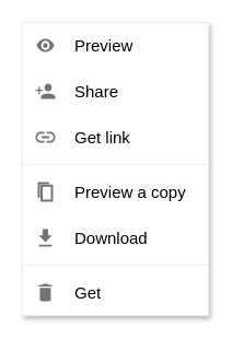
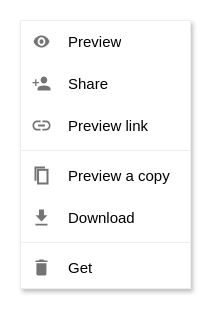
  <mxCell id="0" />
  <mxCell id="1" parent="0" />
  <mxCell id="2" value="" style="swimlane;shape=rect;strokeColor=#EEEEEE;fillColor=#ffffff;fontColor=#000000;fontStyle=0;childLayout=stackLayout;horizontal=1;startSize=0;horizontalStack=0;resizeParent=1;resizeParentMax=0;resizeLast=0;collapsible=0;marginBottom=0;whiteSpace=wrap;html=1;shadow=1;" parent="1" vertex="1"><mxGeometry x="20" y="20" width="170" height="268" as="geometry" /></mxCell>
  <mxCell id="3" value="Preview" style="text;strokeColor=none;align=left;verticalAlign=middle;spacingLeft=46;spacingRight=10;overflow=hidden;points=[[0,0.5],[1,0.5]];portConstraint=eastwest;rotatable=0;whiteSpace=wrap;html=1;shape=mxgraph.bootstrap.topButton;rSize=3;fillColor=none;fontSize=15;fontColor=inherit;" parent="2" vertex="1"><mxGeometry width="170" height="42" as="geometry" /></mxCell>
  <mxCell id="4" value="" style="perimeter=none;dashed=0;shape=mxgraph.gmdl.preview;verticalAlign=middle;align=left;labelPosition=right;fontSize=15;spacing=16;resizeWidth=1;strokeColor=none;fillColor=#747474;html=1;" parent="3" vertex="1"><mxGeometry y="0.5" width="16" height="12" relative="1" as="geometry"><mxPoint x="13" y="-6" as="offset" /></mxGeometry></mxCell>
  <mxCell id="5" value="Share" style="text;strokeColor=none;align=left;verticalAlign=middle;spacingLeft=46;spacingRight=10;overflow=hidden;points=[[0,0.5],[1,0.5]];portConstraint=eastwest;rotatable=0;whiteSpace=wrap;html=1;shape=mxgraph.bootstrap.topButton;rSize=3;fillColor=none;fontSize=15;fontColor=inherit;" parent="2" vertex="1"><mxGeometry y="42" width="170" height="42" as="geometry" /></mxCell>
  <mxCell id="6" value="" style="perimeter=none;dashed=0;shape=mxgraph.gmdl.share3;verticalAlign=middle;align=left;labelPosition=right;fontSize=15;spacing=16;resizeWidth=1;strokeColor=none;fillColor=#747474;html=1;" parent="5" vertex="1"><mxGeometry y="0.5" width="18" height="14" relative="1" as="geometry"><mxPoint x="12" y="-7" as="offset" /></mxGeometry></mxCell>
- <mxCell id="7" value="Get link" style="text;strokeColor=none;align=left;verticalAlign=middle;spacingLeft=46;spacingRight=10;overflow=hidden;points=[[0,0.5],[1,0.5]];portConstraint=eastwest;rotatable=0;whiteSpace=wrap;html=1;shape=mxgraph.bootstrap.topButton;rSize=3;fillColor=none;fontSize=15;fontColor=inherit;" parent="2" vertex="1"><mxGeometry y="84" width="170" height="42" as="geometry" /></mxCell>
+ <mxCell id="7" value="Preview link" style="text;strokeColor=none;align=left;verticalAlign=middle;spacingLeft=46;spacingRight=10;overflow=hidden;points=[[0,0.5],[1,0.5]];portConstraint=eastwest;rotatable=0;whiteSpace=wrap;html=1;shape=mxgraph.bootstrap.topButton;rSize=3;fillColor=none;fontSize=15;fontColor=inherit;" parent="2" vertex="1"><mxGeometry y="84" width="170" height="42" as="geometry" /></mxCell>
  <mxCell id="8" value="" style="perimeter=none;dashed=0;shape=mxgraph.gmdl.link;verticalAlign=middle;align=left;labelPosition=right;fontSize=15;spacing=16;resizeWidth=1;strokeColor=none;fillColor=#747474;html=1;" parent="7" vertex="1"><mxGeometry y="0.5" width="18" height="10" relative="1" as="geometry"><mxPoint x="12" y="-5" as="offset" /></mxGeometry></mxCell>
  <mxCell id="9" value="" style="line;strokeColor=#eeeeee;strokeWidth=1;fillColor=none;align=left;verticalAlign=middle;spacingTop=-1;spacingLeft=3;spacingRight=3;rotatable=0;labelPosition=right;points=[];portConstraint=eastwest;" parent="2" vertex="1"><mxGeometry y="126" width="170" height="8" as="geometry" /></mxCell>
  <mxCell id="10" value="Preview a copy" style="text;strokeColor=none;align=left;verticalAlign=middle;spacingLeft=46;spacingRight=10;overflow=hidden;points=[[0,0.5],[1,0.5]];portConstraint=eastwest;rotatable=0;whiteSpace=wrap;html=1;shape=mxgraph.bootstrap.topButton;rSize=3;fillColor=none;fontSize=15;fontColor=inherit;" parent="2" vertex="1"><mxGeometry y="134" width="170" height="42" as="geometry" /></mxCell>
  <mxCell id="11" value="" style="perimeter=none;dashed=0;shape=mxgraph.gmdl.copy;verticalAlign=middle;align=left;labelPosition=right;strokeWidth=2;fontSize=15;spacing=16;resizeWidth=1;strokeColor=#747474;fillColor=none;html=1;" parent="10" vertex="1"><mxGeometry y="0.5" width="12" height="16" relative="1" as="geometry"><mxPoint x="15" y="-8" as="offset" /></mxGeometry></mxCell>
  <mxCell id="12" value="Download" style="text;strokeColor=none;align=left;verticalAlign=middle;spacingLeft=46;spacingRight=10;overflow=hidden;points=[[0,0.5],[1,0.5]];portConstraint=eastwest;rotatable=0;whiteSpace=wrap;html=1;shape=mxgraph.bootstrap.topButton;rSize=3;fillColor=none;fontSize=15;fontColor=inherit;" parent="2" vertex="1"><mxGeometry y="176" width="170" height="42" as="geometry" /></mxCell>
  <mxCell id="13" value="" style="perimeter=none;dashed=0;shape=mxgraph.gmdl.download;verticalAlign=middle;align=left;labelPosition=right;fontSize=15;spacing=16;resizeWidth=1;strokeColor=none;fillColor=#747474;html=1;" parent="12" vertex="1"><mxGeometry y="0.5" width="12" height="16" relative="1" as="geometry"><mxPoint x="15" y="-8" as="offset" /></mxGeometry></mxCell>
  <mxCell id="14" value="" style="line;strokeColor=#eeeeee;strokeWidth=1;fillColor=none;align=left;verticalAlign=middle;spacingTop=-1;spacingLeft=3;spacingRight=3;rotatable=0;labelPosition=right;points=[];portConstraint=eastwest;" parent="2" vertex="1"><mxGeometry y="218" width="170" height="8" as="geometry" /></mxCell>
  <mxCell id="15" value="Get" style="text;strokeColor=none;align=left;verticalAlign=middle;spacingLeft=46;spacingRight=10;overflow=hidden;points=[[0,0.5],[1,0.5]];portConstraint=eastwest;rotatable=0;whiteSpace=wrap;html=1;shape=mxgraph.bootstrap.topButton;rSize=3;fillColor=none;fontSize=15;fontColor=inherit;" parent="2" vertex="1"><mxGeometry y="226" width="170" height="42" as="geometry" /></mxCell>
  <mxCell id="16" value="" style="perimeter=none;dashed=0;shape=mxgraph.gmdl.remove;verticalAlign=middle;align=left;labelPosition=right;fontSize=15;spacing=16;resizeWidth=1;strokeColor=none;fillColor=#747474;html=1;" parent="15" vertex="1"><mxGeometry y="0.5" width="12" height="16" relative="1" as="geometry"><mxPoint x="15" y="-8" as="offset" /></mxGeometry></mxCell>
